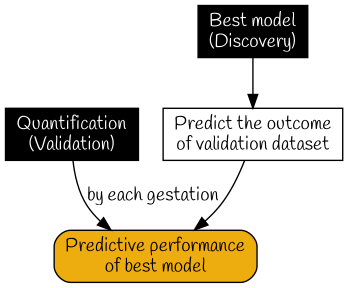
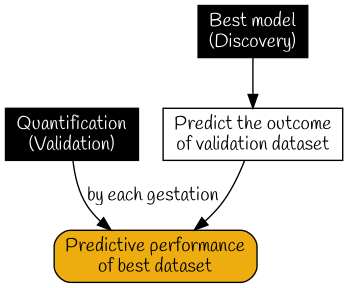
  digraph {
    node [color=black fontcolor=white fontname=Handlee shape=rect style=filled]
    edge [color=black fontcolor=black fontname=Handlee]
    n1 [label="Quantification\n(Validation)"]
-   n2 [fillcolor=darkgoldenrod2 fontcolor=black label="Predictive performance\nof best model" style="rounded,filled"]
+   n2 [fillcolor=darkgoldenrod2 fontcolor=black label="Predictive performance\nof best dataset" style="rounded,filled"]
    n3 [fontcolor=black label="Predict the outcome\nof validation dataset" style=""]
    n4 [label="Best model\n(Discovery)"]
    n1 -> n2 [label="by each gestation"]
    n3 -> n2
    n4 -> n3
  }
